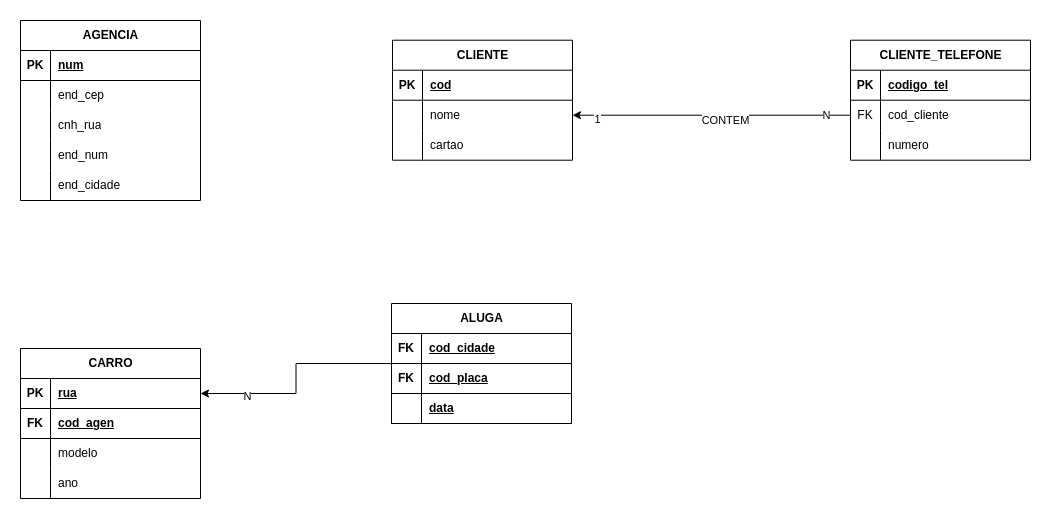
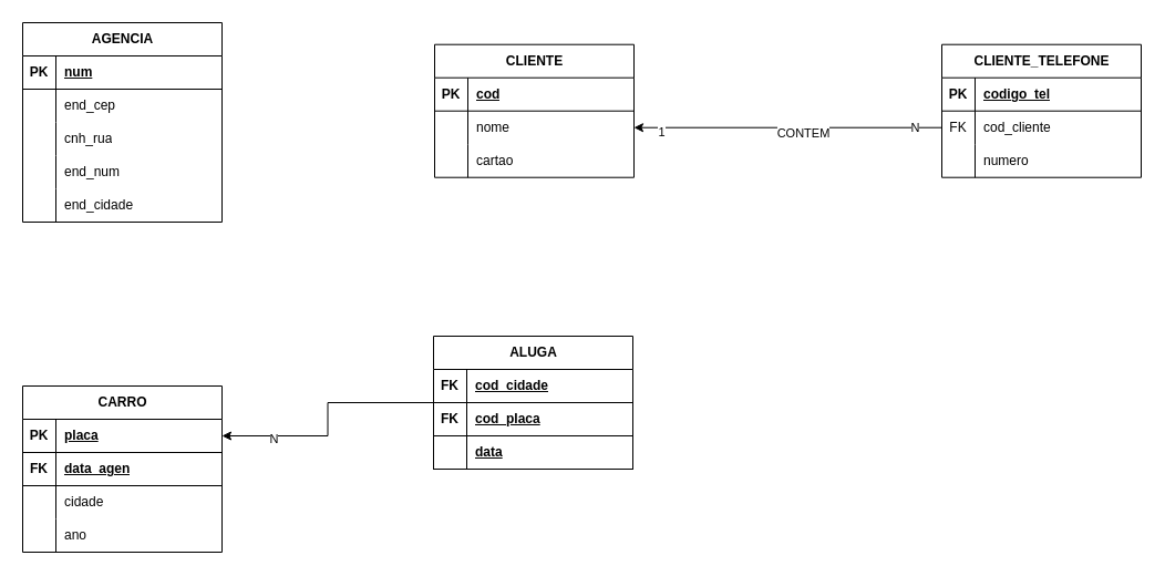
  <mxCell id="0" />
  <mxCell id="1" parent="0" />
  <mxCell id="2" value="AGENCIA" style="shape=table;startSize=30;container=1;collapsible=1;childLayout=tableLayout;fixedRows=1;rowLines=0;fontStyle=1;align=center;resizeLast=1;html=1;" parent="1" vertex="1"><mxGeometry x="20" y="20" width="180" height="180" as="geometry" /></mxCell>
  <mxCell id="3" value="" style="shape=tableRow;horizontal=0;startSize=0;swimlaneHead=0;swimlaneBody=0;fillColor=none;collapsible=0;dropTarget=0;points=[[0,0.5],[1,0.5]];portConstraint=eastwest;top=0;left=0;right=0;bottom=1;" parent="2" vertex="1"><mxGeometry y="30" width="180" height="30" as="geometry" /></mxCell>
  <mxCell id="4" value="PK" style="shape=partialRectangle;connectable=0;fillColor=none;top=0;left=0;bottom=0;right=0;fontStyle=1;overflow=hidden;whiteSpace=wrap;html=1;" parent="3" vertex="1"><mxGeometry width="30" height="30" as="geometry"><mxRectangle width="30" height="30" as="alternateBounds" /></mxGeometry></mxCell>
  <mxCell id="5" value="num&lt;span style=&quot;white-space: pre;&quot;&gt;&#09;&lt;/span&gt;" style="shape=partialRectangle;connectable=0;fillColor=none;top=0;left=0;bottom=0;right=0;align=left;spacingLeft=6;fontStyle=5;overflow=hidden;whiteSpace=wrap;html=1;" parent="3" vertex="1"><mxGeometry x="30" width="150" height="30" as="geometry"><mxRectangle width="150" height="30" as="alternateBounds" /></mxGeometry></mxCell>
  <mxCell id="6" value="" style="shape=tableRow;horizontal=0;startSize=0;swimlaneHead=0;swimlaneBody=0;fillColor=none;collapsible=0;dropTarget=0;points=[[0,0.5],[1,0.5]];portConstraint=eastwest;top=0;left=0;right=0;bottom=0;" parent="2" vertex="1"><mxGeometry y="60" width="180" height="30" as="geometry" /></mxCell>
  <mxCell id="7" value="" style="shape=partialRectangle;connectable=0;fillColor=none;top=0;left=0;bottom=0;right=0;editable=1;overflow=hidden;whiteSpace=wrap;html=1;" parent="6" vertex="1"><mxGeometry width="30" height="30" as="geometry"><mxRectangle width="30" height="30" as="alternateBounds" /></mxGeometry></mxCell>
  <mxCell id="8" value="end_cep" style="shape=partialRectangle;connectable=0;fillColor=none;top=0;left=0;bottom=0;right=0;align=left;spacingLeft=6;overflow=hidden;whiteSpace=wrap;html=1;" parent="6" vertex="1"><mxGeometry x="30" width="150" height="30" as="geometry"><mxRectangle width="150" height="30" as="alternateBounds" /></mxGeometry></mxCell>
  <mxCell id="9" value="" style="shape=tableRow;horizontal=0;startSize=0;swimlaneHead=0;swimlaneBody=0;fillColor=none;collapsible=0;dropTarget=0;points=[[0,0.5],[1,0.5]];portConstraint=eastwest;top=0;left=0;right=0;bottom=0;" parent="2" vertex="1"><mxGeometry y="90" width="180" height="30" as="geometry" /></mxCell>
  <mxCell id="10" value="" style="shape=partialRectangle;connectable=0;fillColor=none;top=0;left=0;bottom=0;right=0;editable=1;overflow=hidden;whiteSpace=wrap;html=1;" parent="9" vertex="1"><mxGeometry width="30" height="30" as="geometry"><mxRectangle width="30" height="30" as="alternateBounds" /></mxGeometry></mxCell>
  <mxCell id="11" value="cnh_rua" style="shape=partialRectangle;connectable=0;fillColor=none;top=0;left=0;bottom=0;right=0;align=left;spacingLeft=6;overflow=hidden;whiteSpace=wrap;html=1;" parent="9" vertex="1"><mxGeometry x="30" width="150" height="30" as="geometry"><mxRectangle width="150" height="30" as="alternateBounds" /></mxGeometry></mxCell>
  <mxCell id="12" value="" style="shape=tableRow;horizontal=0;startSize=0;swimlaneHead=0;swimlaneBody=0;fillColor=none;collapsible=0;dropTarget=0;points=[[0,0.5],[1,0.5]];portConstraint=eastwest;top=0;left=0;right=0;bottom=0;" parent="2" vertex="1"><mxGeometry y="120" width="180" height="30" as="geometry" /></mxCell>
  <mxCell id="13" value="" style="shape=partialRectangle;connectable=0;fillColor=none;top=0;left=0;bottom=0;right=0;editable=1;overflow=hidden;whiteSpace=wrap;html=1;" parent="12" vertex="1"><mxGeometry width="30" height="30" as="geometry"><mxRectangle width="30" height="30" as="alternateBounds" /></mxGeometry></mxCell>
  <mxCell id="14" value="end_num" style="shape=partialRectangle;connectable=0;fillColor=none;top=0;left=0;bottom=0;right=0;align=left;spacingLeft=6;overflow=hidden;whiteSpace=wrap;html=1;" parent="12" vertex="1"><mxGeometry x="30" width="150" height="30" as="geometry"><mxRectangle width="150" height="30" as="alternateBounds" /></mxGeometry></mxCell>
  <mxCell id="15" style="shape=tableRow;horizontal=0;startSize=0;swimlaneHead=0;swimlaneBody=0;fillColor=none;collapsible=0;dropTarget=0;points=[[0,0.5],[1,0.5]];portConstraint=eastwest;top=0;left=0;right=0;bottom=0;" parent="2" vertex="1"><mxGeometry y="150" width="180" height="30" as="geometry" /></mxCell>
  <mxCell id="16" style="shape=partialRectangle;connectable=0;fillColor=none;top=0;left=0;bottom=0;right=0;editable=1;overflow=hidden;whiteSpace=wrap;html=1;" parent="15" vertex="1"><mxGeometry width="30" height="30" as="geometry"><mxRectangle width="30" height="30" as="alternateBounds" /></mxGeometry></mxCell>
  <mxCell id="17" value="end_cidade" style="shape=partialRectangle;connectable=0;fillColor=none;top=0;left=0;bottom=0;right=0;align=left;spacingLeft=6;overflow=hidden;whiteSpace=wrap;html=1;" parent="15" vertex="1"><mxGeometry x="30" width="150" height="30" as="geometry"><mxRectangle width="150" height="30" as="alternateBounds" /></mxGeometry></mxCell>
  <mxCell id="18" value="CARRO" style="shape=table;startSize=30;container=1;collapsible=1;childLayout=tableLayout;fixedRows=1;rowLines=0;fontStyle=1;align=center;resizeLast=1;html=1;" parent="1" vertex="1"><mxGeometry x="20" y="348" width="180" height="150" as="geometry" /></mxCell>
  <mxCell id="19" value="" style="shape=tableRow;horizontal=0;startSize=0;swimlaneHead=0;swimlaneBody=0;fillColor=none;collapsible=0;dropTarget=0;points=[[0,0.5],[1,0.5]];portConstraint=eastwest;top=0;left=0;right=0;bottom=1;" parent="18" vertex="1"><mxGeometry y="30" width="180" height="30" as="geometry" /></mxCell>
  <mxCell id="20" value="PK" style="shape=partialRectangle;connectable=0;fillColor=none;top=0;left=0;bottom=0;right=0;fontStyle=1;overflow=hidden;whiteSpace=wrap;html=1;" parent="19" vertex="1"><mxGeometry width="30" height="30" as="geometry"><mxRectangle width="30" height="30" as="alternateBounds" /></mxGeometry></mxCell>
- <mxCell id="21" value="rua" style="shape=partialRectangle;connectable=0;fillColor=none;top=0;left=0;bottom=0;right=0;align=left;spacingLeft=6;fontStyle=5;overflow=hidden;whiteSpace=wrap;html=1;" parent="19" vertex="1"><mxGeometry x="30" width="150" height="30" as="geometry"><mxRectangle width="150" height="30" as="alternateBounds" /></mxGeometry></mxCell>
+ <mxCell id="21" value="placa" style="shape=partialRectangle;connectable=0;fillColor=none;top=0;left=0;bottom=0;right=0;align=left;spacingLeft=6;fontStyle=5;overflow=hidden;whiteSpace=wrap;html=1;" parent="19" vertex="1"><mxGeometry x="30" width="150" height="30" as="geometry"><mxRectangle width="150" height="30" as="alternateBounds" /></mxGeometry></mxCell>
  <mxCell id="22" style="shape=tableRow;horizontal=0;startSize=0;swimlaneHead=0;swimlaneBody=0;fillColor=none;collapsible=0;dropTarget=0;points=[[0,0.5],[1,0.5]];portConstraint=eastwest;top=0;left=0;right=0;bottom=1;" parent="18" vertex="1"><mxGeometry y="60" width="180" height="30" as="geometry" /></mxCell>
  <mxCell id="23" value="FK" style="shape=partialRectangle;connectable=0;fillColor=none;top=0;left=0;bottom=0;right=0;fontStyle=1;overflow=hidden;whiteSpace=wrap;html=1;" parent="22" vertex="1"><mxGeometry width="30" height="30" as="geometry"><mxRectangle width="30" height="30" as="alternateBounds" /></mxGeometry></mxCell>
- <mxCell id="24" value="cod_agen" style="shape=partialRectangle;connectable=0;fillColor=none;top=0;left=0;bottom=0;right=0;align=left;spacingLeft=6;fontStyle=5;overflow=hidden;whiteSpace=wrap;html=1;" parent="22" vertex="1"><mxGeometry x="30" width="150" height="30" as="geometry"><mxRectangle width="150" height="30" as="alternateBounds" /></mxGeometry></mxCell>
+ <mxCell id="24" value="data_agen" style="shape=partialRectangle;connectable=0;fillColor=none;top=0;left=0;bottom=0;right=0;align=left;spacingLeft=6;fontStyle=5;overflow=hidden;whiteSpace=wrap;html=1;" parent="22" vertex="1"><mxGeometry x="30" width="150" height="30" as="geometry"><mxRectangle width="150" height="30" as="alternateBounds" /></mxGeometry></mxCell>
  <mxCell id="25" value="" style="shape=tableRow;horizontal=0;startSize=0;swimlaneHead=0;swimlaneBody=0;fillColor=none;collapsible=0;dropTarget=0;points=[[0,0.5],[1,0.5]];portConstraint=eastwest;top=0;left=0;right=0;bottom=0;" parent="18" vertex="1"><mxGeometry y="90" width="180" height="30" as="geometry" /></mxCell>
  <mxCell id="26" value="" style="shape=partialRectangle;connectable=0;fillColor=none;top=0;left=0;bottom=0;right=0;editable=1;overflow=hidden;whiteSpace=wrap;html=1;" parent="25" vertex="1"><mxGeometry width="30" height="30" as="geometry"><mxRectangle width="30" height="30" as="alternateBounds" /></mxGeometry></mxCell>
- <mxCell id="27" value="modelo" style="shape=partialRectangle;connectable=0;fillColor=none;top=0;left=0;bottom=0;right=0;align=left;spacingLeft=6;overflow=hidden;whiteSpace=wrap;html=1;" parent="25" vertex="1"><mxGeometry x="30" width="150" height="30" as="geometry"><mxRectangle width="150" height="30" as="alternateBounds" /></mxGeometry></mxCell>
+ <mxCell id="27" value="cidade" style="shape=partialRectangle;connectable=0;fillColor=none;top=0;left=0;bottom=0;right=0;align=left;spacingLeft=6;overflow=hidden;whiteSpace=wrap;html=1;" parent="25" vertex="1"><mxGeometry x="30" width="150" height="30" as="geometry"><mxRectangle width="150" height="30" as="alternateBounds" /></mxGeometry></mxCell>
  <mxCell id="28" value="" style="shape=tableRow;horizontal=0;startSize=0;swimlaneHead=0;swimlaneBody=0;fillColor=none;collapsible=0;dropTarget=0;points=[[0,0.5],[1,0.5]];portConstraint=eastwest;top=0;left=0;right=0;bottom=0;" parent="18" vertex="1"><mxGeometry y="120" width="180" height="30" as="geometry" /></mxCell>
  <mxCell id="29" value="" style="shape=partialRectangle;connectable=0;fillColor=none;top=0;left=0;bottom=0;right=0;editable=1;overflow=hidden;whiteSpace=wrap;html=1;" parent="28" vertex="1"><mxGeometry width="30" height="30" as="geometry"><mxRectangle width="30" height="30" as="alternateBounds" /></mxGeometry></mxCell>
  <mxCell id="30" value="ano" style="shape=partialRectangle;connectable=0;fillColor=none;top=0;left=0;bottom=0;right=0;align=left;spacingLeft=6;overflow=hidden;whiteSpace=wrap;html=1;" parent="28" vertex="1"><mxGeometry x="30" width="150" height="30" as="geometry"><mxRectangle width="150" height="30" as="alternateBounds" /></mxGeometry></mxCell>
  <mxCell id="31" value="CLIENTE" style="shape=table;startSize=30;container=1;collapsible=1;childLayout=tableLayout;fixedRows=1;rowLines=0;fontStyle=1;align=center;resizeLast=1;html=1;" parent="1" vertex="1"><mxGeometry x="392" y="39.71" width="180" height="120" as="geometry" /></mxCell>
  <mxCell id="32" value="" style="shape=tableRow;horizontal=0;startSize=0;swimlaneHead=0;swimlaneBody=0;fillColor=none;collapsible=0;dropTarget=0;points=[[0,0.5],[1,0.5]];portConstraint=eastwest;top=0;left=0;right=0;bottom=1;" parent="31" vertex="1"><mxGeometry y="30" width="180" height="30" as="geometry" /></mxCell>
  <mxCell id="33" value="PK" style="shape=partialRectangle;connectable=0;fillColor=none;top=0;left=0;bottom=0;right=0;fontStyle=1;overflow=hidden;whiteSpace=wrap;html=1;" parent="32" vertex="1"><mxGeometry width="30" height="30" as="geometry"><mxRectangle width="30" height="30" as="alternateBounds" /></mxGeometry></mxCell>
  <mxCell id="34" value="cod" style="shape=partialRectangle;connectable=0;fillColor=none;top=0;left=0;bottom=0;right=0;align=left;spacingLeft=6;fontStyle=5;overflow=hidden;whiteSpace=wrap;html=1;" parent="32" vertex="1"><mxGeometry x="30" width="150" height="30" as="geometry"><mxRectangle width="150" height="30" as="alternateBounds" /></mxGeometry></mxCell>
  <mxCell id="35" value="" style="shape=tableRow;horizontal=0;startSize=0;swimlaneHead=0;swimlaneBody=0;fillColor=none;collapsible=0;dropTarget=0;points=[[0,0.5],[1,0.5]];portConstraint=eastwest;top=0;left=0;right=0;bottom=0;" parent="31" vertex="1"><mxGeometry y="60" width="180" height="30" as="geometry" /></mxCell>
  <mxCell id="36" value="" style="shape=partialRectangle;connectable=0;fillColor=none;top=0;left=0;bottom=0;right=0;editable=1;overflow=hidden;whiteSpace=wrap;html=1;" parent="35" vertex="1"><mxGeometry width="30" height="30" as="geometry"><mxRectangle width="30" height="30" as="alternateBounds" /></mxGeometry></mxCell>
  <mxCell id="37" value="nome" style="shape=partialRectangle;connectable=0;fillColor=none;top=0;left=0;bottom=0;right=0;align=left;spacingLeft=6;overflow=hidden;whiteSpace=wrap;html=1;" parent="35" vertex="1"><mxGeometry x="30" width="150" height="30" as="geometry"><mxRectangle width="150" height="30" as="alternateBounds" /></mxGeometry></mxCell>
  <mxCell id="38" value="" style="shape=tableRow;horizontal=0;startSize=0;swimlaneHead=0;swimlaneBody=0;fillColor=none;collapsible=0;dropTarget=0;points=[[0,0.5],[1,0.5]];portConstraint=eastwest;top=0;left=0;right=0;bottom=0;" parent="31" vertex="1"><mxGeometry y="90" width="180" height="30" as="geometry" /></mxCell>
  <mxCell id="39" value="" style="shape=partialRectangle;connectable=0;fillColor=none;top=0;left=0;bottom=0;right=0;editable=1;overflow=hidden;whiteSpace=wrap;html=1;" parent="38" vertex="1"><mxGeometry width="30" height="30" as="geometry"><mxRectangle width="30" height="30" as="alternateBounds" /></mxGeometry></mxCell>
  <mxCell id="40" value="cartao" style="shape=partialRectangle;connectable=0;fillColor=none;top=0;left=0;bottom=0;right=0;align=left;spacingLeft=6;overflow=hidden;whiteSpace=wrap;html=1;" parent="38" vertex="1"><mxGeometry x="30" width="150" height="30" as="geometry"><mxRectangle width="150" height="30" as="alternateBounds" /></mxGeometry></mxCell>
  <mxCell id="41" style="edgeStyle=orthogonalEdgeStyle;rounded=0;orthogonalLoop=1;jettySize=auto;html=1;" parent="1" source="43" target="19" edge="1"><mxGeometry relative="1" as="geometry" /></mxCell>
  <mxCell id="42" value="N" style="edgeLabel;html=1;align=center;verticalAlign=middle;resizable=0;points=[];" parent="41" vertex="1" connectable="0"><mxGeometry x="0.587" y="2" relative="1" as="geometry"><mxPoint as="offset" /></mxGeometry></mxCell>
  <mxCell id="43" value="ALUGA" style="shape=table;startSize=30;container=1;collapsible=1;childLayout=tableLayout;fixedRows=1;rowLines=0;fontStyle=1;align=center;resizeLast=1;html=1;" parent="1" vertex="1"><mxGeometry x="391" y="303" width="180" height="120" as="geometry" /></mxCell>
  <mxCell id="44" value="" style="shape=tableRow;horizontal=0;startSize=0;swimlaneHead=0;swimlaneBody=0;fillColor=none;collapsible=0;dropTarget=0;points=[[0,0.5],[1,0.5]];portConstraint=eastwest;top=0;left=0;right=0;bottom=1;" parent="43" vertex="1"><mxGeometry y="30" width="180" height="30" as="geometry" /></mxCell>
  <mxCell id="45" value="FK" style="shape=partialRectangle;connectable=0;fillColor=none;top=0;left=0;bottom=0;right=0;fontStyle=1;overflow=hidden;whiteSpace=wrap;html=1;" parent="44" vertex="1"><mxGeometry width="30" height="30" as="geometry"><mxRectangle width="30" height="30" as="alternateBounds" /></mxGeometry></mxCell>
  <mxCell id="46" value="cod_cidade" style="shape=partialRectangle;connectable=0;fillColor=none;top=0;left=0;bottom=0;right=0;align=left;spacingLeft=6;fontStyle=5;overflow=hidden;whiteSpace=wrap;html=1;" parent="44" vertex="1"><mxGeometry x="30" width="150" height="30" as="geometry"><mxRectangle width="150" height="30" as="alternateBounds" /></mxGeometry></mxCell>
  <mxCell id="47" style="shape=tableRow;horizontal=0;startSize=0;swimlaneHead=0;swimlaneBody=0;fillColor=none;collapsible=0;dropTarget=0;points=[[0,0.5],[1,0.5]];portConstraint=eastwest;top=0;left=0;right=0;bottom=1;" parent="43" vertex="1"><mxGeometry y="60" width="180" height="30" as="geometry" /></mxCell>
  <mxCell id="48" value="FK" style="shape=partialRectangle;connectable=0;fillColor=none;top=0;left=0;bottom=0;right=0;fontStyle=1;overflow=hidden;whiteSpace=wrap;html=1;" parent="47" vertex="1"><mxGeometry width="30" height="30" as="geometry"><mxRectangle width="30" height="30" as="alternateBounds" /></mxGeometry></mxCell>
  <mxCell id="49" value="cod_placa" style="shape=partialRectangle;connectable=0;fillColor=none;top=0;left=0;bottom=0;right=0;align=left;spacingLeft=6;fontStyle=5;overflow=hidden;whiteSpace=wrap;html=1;" parent="47" vertex="1"><mxGeometry x="30" width="150" height="30" as="geometry"><mxRectangle width="150" height="30" as="alternateBounds" /></mxGeometry></mxCell>
  <mxCell id="50" style="shape=tableRow;horizontal=0;startSize=0;swimlaneHead=0;swimlaneBody=0;fillColor=none;collapsible=0;dropTarget=0;points=[[0,0.5],[1,0.5]];portConstraint=eastwest;top=0;left=0;right=0;bottom=1;" parent="43" vertex="1"><mxGeometry y="90" width="180" height="30" as="geometry" /></mxCell>
  <mxCell id="51" style="shape=partialRectangle;connectable=0;fillColor=none;top=0;left=0;bottom=0;right=0;fontStyle=1;overflow=hidden;whiteSpace=wrap;html=1;" parent="50" vertex="1"><mxGeometry width="30" height="30" as="geometry"><mxRectangle width="30" height="30" as="alternateBounds" /></mxGeometry></mxCell>
  <mxCell id="52" value="data" style="shape=partialRectangle;connectable=0;fillColor=none;top=0;left=0;bottom=0;right=0;align=left;spacingLeft=6;fontStyle=5;overflow=hidden;whiteSpace=wrap;html=1;" parent="50" vertex="1"><mxGeometry x="30" width="150" height="30" as="geometry"><mxRectangle width="150" height="30" as="alternateBounds" /></mxGeometry></mxCell>
  <mxCell id="53" value="CLIENTE_TELEFONE" style="shape=table;startSize=30;container=1;collapsible=1;childLayout=tableLayout;fixedRows=1;rowLines=0;fontStyle=1;align=center;resizeLast=1;html=1;" parent="1" vertex="1"><mxGeometry x="850" y="39.71" width="180" height="120" as="geometry" /></mxCell>
  <mxCell id="54" value="" style="shape=tableRow;horizontal=0;startSize=0;swimlaneHead=0;swimlaneBody=0;fillColor=none;collapsible=0;dropTarget=0;points=[[0,0.5],[1,0.5]];portConstraint=eastwest;top=0;left=0;right=0;bottom=1;" parent="53" vertex="1"><mxGeometry y="30" width="180" height="30" as="geometry" /></mxCell>
  <mxCell id="55" value="PK" style="shape=partialRectangle;connectable=0;fillColor=none;top=0;left=0;bottom=0;right=0;fontStyle=1;overflow=hidden;whiteSpace=wrap;html=1;" parent="54" vertex="1"><mxGeometry width="30" height="30" as="geometry"><mxRectangle width="30" height="30" as="alternateBounds" /></mxGeometry></mxCell>
  <mxCell id="56" value="codigo_tel" style="shape=partialRectangle;connectable=0;fillColor=none;top=0;left=0;bottom=0;right=0;align=left;spacingLeft=6;fontStyle=5;overflow=hidden;whiteSpace=wrap;html=1;" parent="54" vertex="1"><mxGeometry x="30" width="150" height="30" as="geometry"><mxRectangle width="150" height="30" as="alternateBounds" /></mxGeometry></mxCell>
  <mxCell id="57" value="" style="shape=tableRow;horizontal=0;startSize=0;swimlaneHead=0;swimlaneBody=0;fillColor=none;collapsible=0;dropTarget=0;points=[[0,0.5],[1,0.5]];portConstraint=eastwest;top=0;left=0;right=0;bottom=0;" parent="53" vertex="1"><mxGeometry y="60" width="180" height="30" as="geometry" /></mxCell>
  <mxCell id="58" value="FK" style="shape=partialRectangle;connectable=0;fillColor=none;top=0;left=0;bottom=0;right=0;editable=1;overflow=hidden;whiteSpace=wrap;html=1;" parent="57" vertex="1"><mxGeometry width="30" height="30" as="geometry"><mxRectangle width="30" height="30" as="alternateBounds" /></mxGeometry></mxCell>
  <mxCell id="59" value="cod_cliente" style="shape=partialRectangle;connectable=0;fillColor=none;top=0;left=0;bottom=0;right=0;align=left;spacingLeft=6;overflow=hidden;whiteSpace=wrap;html=1;" parent="57" vertex="1"><mxGeometry x="30" width="150" height="30" as="geometry"><mxRectangle width="150" height="30" as="alternateBounds" /></mxGeometry></mxCell>
  <mxCell id="60" value="" style="shape=tableRow;horizontal=0;startSize=0;swimlaneHead=0;swimlaneBody=0;fillColor=none;collapsible=0;dropTarget=0;points=[[0,0.5],[1,0.5]];portConstraint=eastwest;top=0;left=0;right=0;bottom=0;" parent="53" vertex="1"><mxGeometry y="90" width="180" height="30" as="geometry" /></mxCell>
  <mxCell id="61" value="" style="shape=partialRectangle;connectable=0;fillColor=none;top=0;left=0;bottom=0;right=0;editable=1;overflow=hidden;whiteSpace=wrap;html=1;" parent="60" vertex="1"><mxGeometry width="30" height="30" as="geometry"><mxRectangle width="30" height="30" as="alternateBounds" /></mxGeometry></mxCell>
  <mxCell id="62" value="numero" style="shape=partialRectangle;connectable=0;fillColor=none;top=0;left=0;bottom=0;right=0;align=left;spacingLeft=6;overflow=hidden;whiteSpace=wrap;html=1;" parent="60" vertex="1"><mxGeometry x="30" width="150" height="30" as="geometry"><mxRectangle width="150" height="30" as="alternateBounds" /></mxGeometry></mxCell>
  <mxCell id="63" style="edgeStyle=orthogonalEdgeStyle;rounded=0;orthogonalLoop=1;jettySize=auto;html=1;" parent="1" source="57" target="35" edge="1"><mxGeometry relative="1" as="geometry" /></mxCell>
  <mxCell id="64" value="CONTEM" style="edgeLabel;html=1;align=center;verticalAlign=middle;resizable=0;points=[];" parent="63" vertex="1" connectable="0"><mxGeometry x="-0.095" y="5" relative="1" as="geometry"><mxPoint as="offset" /></mxGeometry></mxCell>
  <mxCell id="65" value="1" style="edgeLabel;html=1;align=center;verticalAlign=middle;resizable=0;points=[];" parent="63" vertex="1" connectable="0"><mxGeometry x="0.828" y="4" relative="1" as="geometry"><mxPoint as="offset" /></mxGeometry></mxCell>
  <mxCell id="66" value="N" style="edgeLabel;html=1;align=center;verticalAlign=middle;resizable=0;points=[];" parent="63" vertex="1" connectable="0"><mxGeometry x="-0.823" relative="1" as="geometry"><mxPoint as="offset" /></mxGeometry></mxCell>
